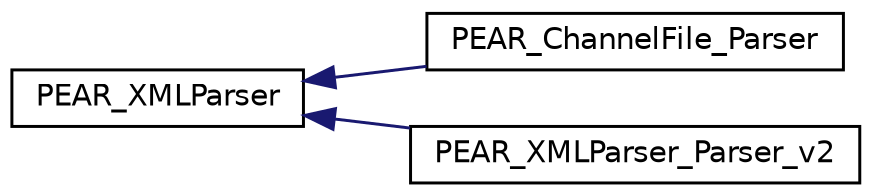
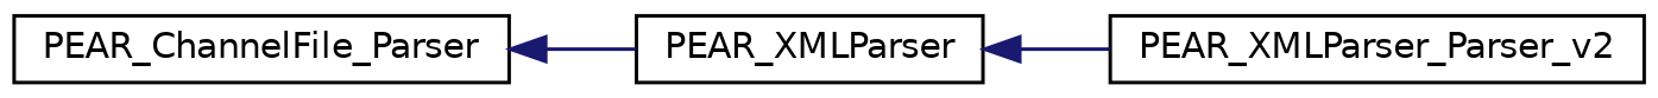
  digraph {
    rankdir=LR
    node [color=black fillcolor=white fontname=Helvetica fontsize=10 shape=record style=filled]
    edge [color=midnightblue dir=back fontname=Helvetica fontsize=10 labelfontname=Helvetica labelfontsize=10 style=solid]
    n1 [height=0.2 label=PEAR_XMLParser width=0.4]
    n2 [height=0.2 label=PEAR_ChannelFile_Parser width=0.4]
    n3 [height=0.2 label=PEAR_XMLParser_Parser_v2 width=0.4]
-   n1 -> n2
+   n2 -> n1
    n1 -> n3
  }
